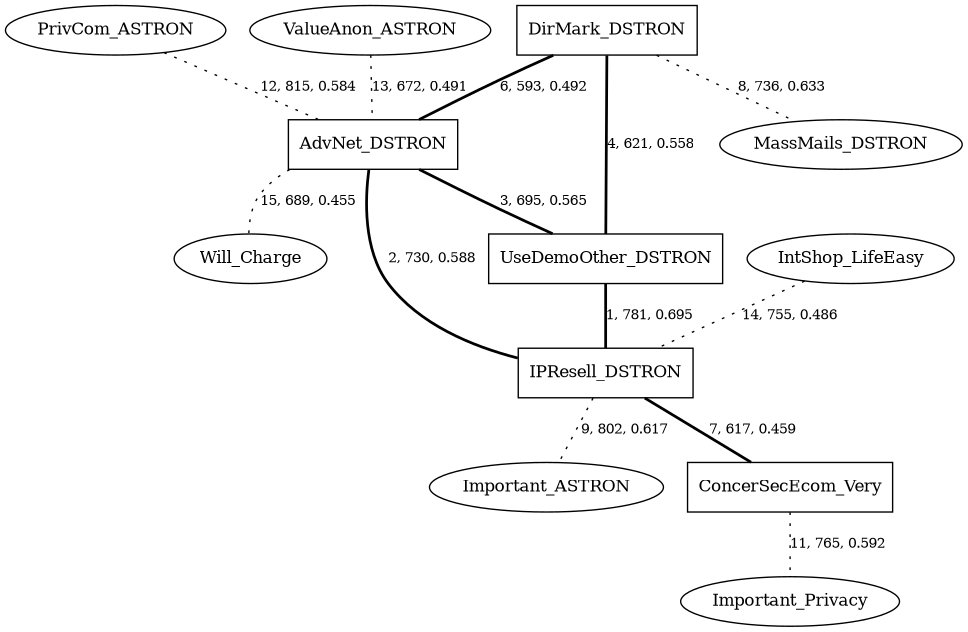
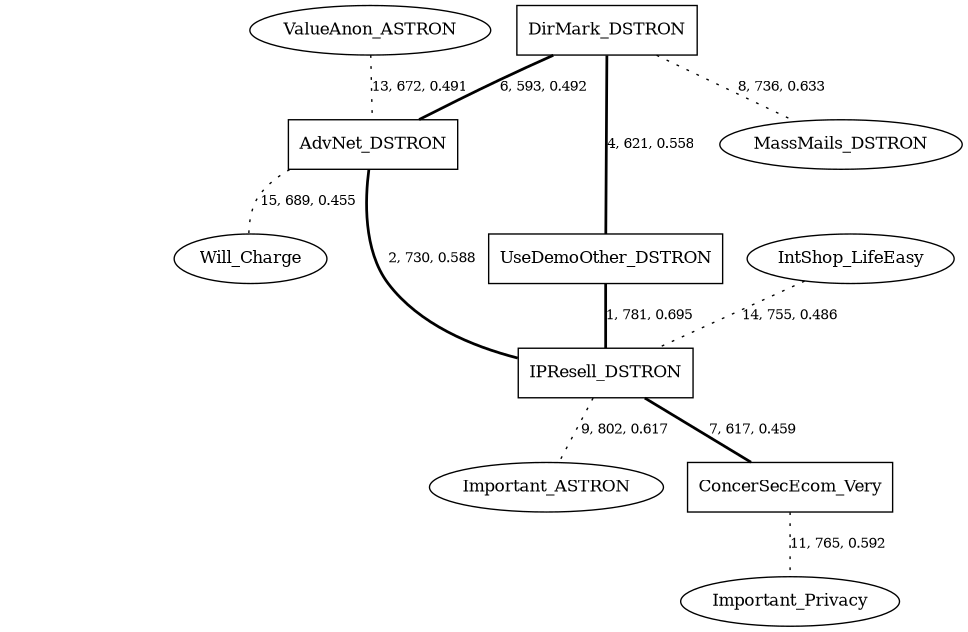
  graph {
    node [fontsize=12]
    edge [fontsize=10 style=dotted]
    n1 [label=Important_ASTRON]
    n2 [label=Will_Charge]
    n3 [label=Important_Privacy]
    n4 [label=ConcerSecEcom_Very shape=box]
    n5 [label=IPResell_DSTRON shape=box]
    n6 [label=UseDemoOther_DSTRON shape=box]
    n7 [label=AdvNet_DSTRON shape=box]
-   n8 [label=PrivCom_ASTRON]
    n9 [label=MassMails_DSTRON]
    n10 [label=ValueAnon_ASTRON]
    n11 [label=IntShop_LifeEasy]
    n12 [label=DirMark_DSTRON shape=box]
    n4 -- n3 [label="11, 765, 0.592"]
    n5 -- n1 [label="9, 802, 0.617"]
    n5 -- n4 [label="7, 617, 0.459" style=bold]
    n6 -- n5 [label="1, 781, 0.695" style=bold]
    n7 -- n2 [label="15, 689, 0.455"]
    n7 -- n5 [label="2, 730, 0.588" style=bold]
-   n7 -- n6 [label="3, 695, 0.565" style=bold]
-   n8 -- n7 [label="12, 815, 0.584"]
    n10 -- n7 [label="13, 672, 0.491"]
    n11 -- n5 [label="14, 755, 0.486"]
    n12 -- n6 [label="4, 621, 0.558" style=bold]
    n12 -- n7 [label="6, 593, 0.492" style=bold]
    n12 -- n9 [label="8, 736, 0.633"]
  }
